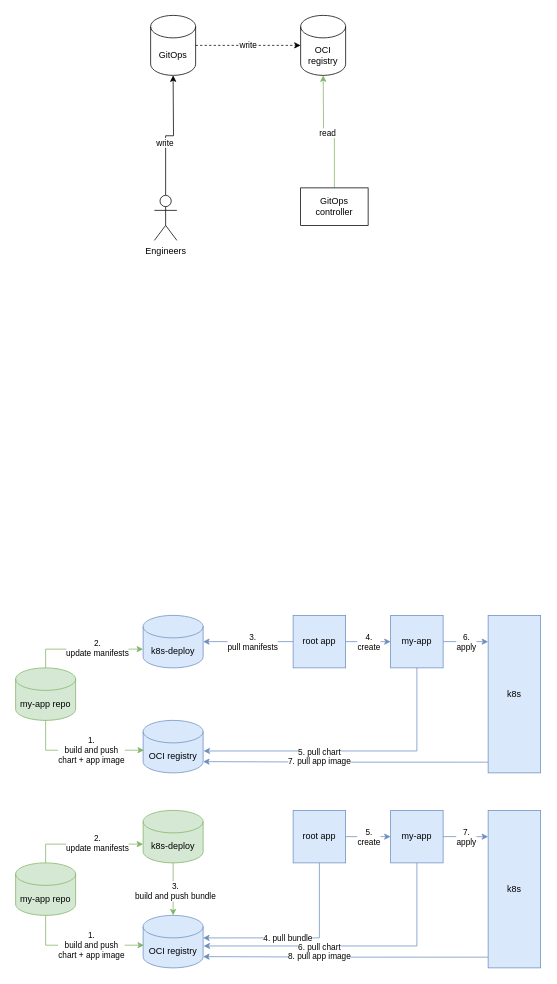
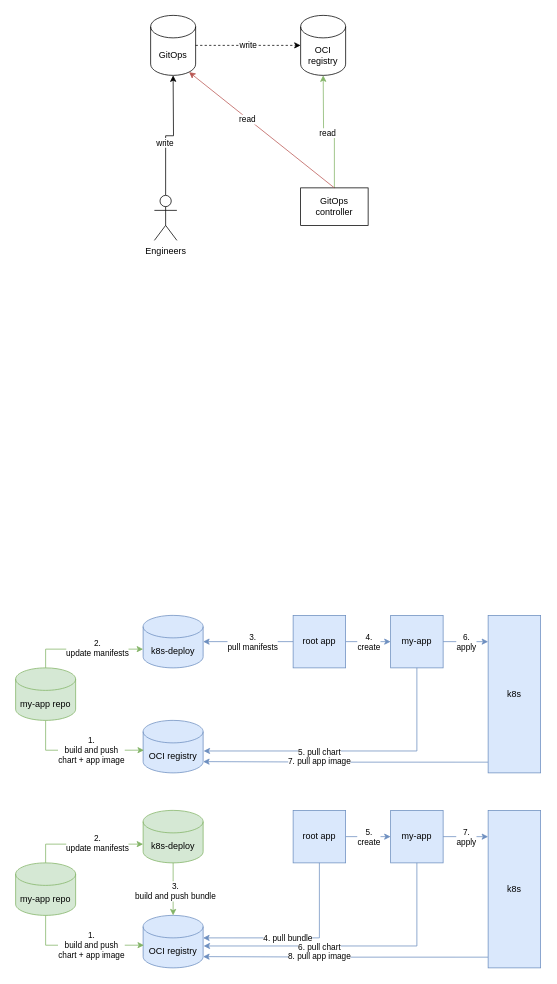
  <mxCell id="0" />
  <mxCell id="1" parent="0" />
  <mxCell id="2" value="OCI registry" style="shape=cylinder3;whiteSpace=wrap;html=1;boundedLbl=1;backgroundOutline=1;size=15;" parent="1" vertex="1"><mxGeometry x="400" y="20" width="60" height="80" as="geometry" /></mxCell>
  <mxCell id="3" value="GitOps" style="shape=cylinder3;whiteSpace=wrap;html=1;boundedLbl=1;backgroundOutline=1;size=15;" parent="1" vertex="1"><mxGeometry x="200" y="20" width="60" height="80" as="geometry" /></mxCell>
  <mxCell id="4" style="edgeStyle=orthogonalEdgeStyle;rounded=0;orthogonalLoop=1;jettySize=auto;html=1;" parent="1" source="6" edge="1"><mxGeometry relative="1" as="geometry"><mxPoint x="230" y="100" as="targetPoint" /></mxGeometry></mxCell>
  <mxCell id="5" value="&lt;div&gt;write&lt;/div&gt;" style="edgeLabel;html=1;align=center;verticalAlign=middle;resizable=0;points=[];" parent="4" vertex="1" connectable="0"><mxGeometry x="-0.167" y="2" relative="1" as="geometry"><mxPoint as="offset" /></mxGeometry></mxCell>
  <mxCell id="6" value="&lt;div&gt;Engineers&lt;/div&gt;" style="shape=umlActor;verticalLabelPosition=bottom;verticalAlign=top;html=1;outlineConnect=0;" parent="1" vertex="1"><mxGeometry x="205" y="260" width="30" height="60" as="geometry" /></mxCell>
  <mxCell id="7" style="edgeStyle=orthogonalEdgeStyle;rounded=0;orthogonalLoop=1;jettySize=auto;html=1;exitX=0.5;exitY=0;exitDx=0;exitDy=0;fillColor=#d5e8d4;strokeColor=#82b366;" parent="1" source="9" edge="1"><mxGeometry relative="1" as="geometry"><mxPoint x="430.095" y="100" as="targetPoint" /></mxGeometry></mxCell>
  <mxCell id="8" value="read" style="edgeLabel;html=1;align=center;verticalAlign=middle;resizable=0;points=[];" parent="7" vertex="1" connectable="0"><mxGeometry x="0.018" y="1" relative="1" as="geometry"><mxPoint as="offset" /></mxGeometry></mxCell>
  <mxCell id="9" value="GitOps controller" style="whiteSpace=wrap;html=1;aspect=fixed;" parent="1" vertex="1"><mxGeometry x="400" y="250" width="90" height="50" as="geometry" /></mxCell>
  <mxCell id="10" value="write" style="edgeStyle=orthogonalEdgeStyle;rounded=0;orthogonalLoop=1;jettySize=auto;html=1;entryX=0;entryY=0.5;entryDx=0;entryDy=0;entryPerimeter=0;dashed=1;" parent="1" source="3" target="2" edge="1"><mxGeometry relative="1" as="geometry" /></mxCell>
+ <mxCell id="11" style="rounded=0;orthogonalLoop=1;jettySize=auto;html=1;exitX=0.5;exitY=0;exitDx=0;exitDy=0;entryX=0.855;entryY=1;entryDx=0;entryDy=-4.35;entryPerimeter=0;strokeColor=#b85450;fillColor=#f8cecc;" parent="1" source="9" target="3" edge="1"><mxGeometry relative="1" as="geometry" /></mxCell>
+ <mxCell id="12" value="&lt;div&gt;read&lt;/div&gt;" style="edgeLabel;html=1;align=center;verticalAlign=middle;resizable=0;points=[];" parent="11" vertex="1" connectable="0"><mxGeometry x="0.196" y="1" relative="1" as="geometry"><mxPoint as="offset" /></mxGeometry></mxCell>
  <mxCell id="13" value="k8s-deploy" style="shape=cylinder3;whiteSpace=wrap;html=1;boundedLbl=1;backgroundOutline=1;size=15;fillColor=#dae8fc;strokeColor=#6c8ebf;" vertex="1" parent="1"><mxGeometry x="190" y="820" width="80" height="70" as="geometry" /></mxCell>
  <mxCell id="14" value="OCI registry" style="shape=cylinder3;whiteSpace=wrap;html=1;boundedLbl=1;backgroundOutline=1;size=15;fillColor=#dae8fc;strokeColor=#6c8ebf;" vertex="1" parent="1"><mxGeometry x="190" y="960" width="80" height="70" as="geometry" /></mxCell>
  <mxCell id="15" value="my-app repo" style="shape=cylinder3;whiteSpace=wrap;html=1;boundedLbl=1;backgroundOutline=1;size=15;fillColor=#d5e8d4;strokeColor=#82b366;" vertex="1" parent="1"><mxGeometry x="20" y="890" width="80" height="70" as="geometry" /></mxCell>
  <mxCell id="16" style="edgeStyle=orthogonalEdgeStyle;rounded=0;orthogonalLoop=1;jettySize=auto;html=1;entryX=0;entryY=0.5;entryDx=0;entryDy=0;fillColor=#dae8fc;strokeColor=#6c8ebf;" edge="1" parent="1" source="18" target="19"><mxGeometry relative="1" as="geometry" /></mxCell>
  <mxCell id="17" value="&lt;div&gt;4.&lt;/div&gt;&lt;div&gt;create&lt;/div&gt;" style="edgeLabel;html=1;align=center;verticalAlign=middle;resizable=0;points=[];" vertex="1" connectable="0" parent="16"><mxGeometry x="-0.33" y="-1" relative="1" as="geometry"><mxPoint x="10" y="-1" as="offset" /></mxGeometry></mxCell>
  <mxCell id="18" value="root app" style="rounded=0;whiteSpace=wrap;html=1;fillColor=#dae8fc;strokeColor=#6c8ebf;" vertex="1" parent="1"><mxGeometry x="390" y="820" width="70" height="70" as="geometry" /></mxCell>
  <mxCell id="19" value="my-app" style="rounded=0;whiteSpace=wrap;html=1;fillColor=#dae8fc;strokeColor=#6c8ebf;" vertex="1" parent="1"><mxGeometry x="520" y="820" width="70" height="70" as="geometry" /></mxCell>
  <mxCell id="20" value="k8s" style="rounded=0;whiteSpace=wrap;html=1;fillColor=#dae8fc;strokeColor=#6c8ebf;" vertex="1" parent="1"><mxGeometry x="650" y="820" width="70" height="210" as="geometry" /></mxCell>
  <mxCell id="21" style="edgeStyle=orthogonalEdgeStyle;rounded=0;orthogonalLoop=1;jettySize=auto;html=1;entryX=0;entryY=0.167;entryDx=0;entryDy=0;entryPerimeter=0;fillColor=#dae8fc;strokeColor=#6c8ebf;" edge="1" parent="1" source="19" target="20"><mxGeometry relative="1" as="geometry" /></mxCell>
  <mxCell id="22" value="6.&lt;div&gt;apply&lt;/div&gt;" style="edgeLabel;html=1;align=center;verticalAlign=middle;resizable=0;points=[];" vertex="1" connectable="0" parent="21"><mxGeometry x="-0.209" relative="1" as="geometry"><mxPoint x="6" as="offset" /></mxGeometry></mxCell>
  <mxCell id="23" style="edgeStyle=orthogonalEdgeStyle;rounded=0;orthogonalLoop=1;jettySize=auto;html=1;entryX=0;entryY=0;entryDx=0;entryDy=45;entryPerimeter=0;exitX=0.5;exitY=0;exitDx=0;exitDy=0;exitPerimeter=0;fillColor=#d5e8d4;strokeColor=#82b366;" edge="1" parent="1" source="15" target="13"><mxGeometry relative="1" as="geometry" /></mxCell>
  <mxCell id="24" value="&lt;div&gt;2.&lt;/div&gt;&lt;div&gt;update manifests&lt;/div&gt;" style="edgeLabel;html=1;align=center;verticalAlign=middle;resizable=0;points=[];" vertex="1" connectable="0" parent="23"><mxGeometry x="-0.097" y="-1" relative="1" as="geometry"><mxPoint x="23" y="-3" as="offset" /></mxGeometry></mxCell>
  <mxCell id="25" style="edgeStyle=orthogonalEdgeStyle;rounded=0;orthogonalLoop=1;jettySize=auto;html=1;entryX=0.014;entryY=0.568;entryDx=0;entryDy=0;entryPerimeter=0;exitX=0.5;exitY=1;exitDx=0;exitDy=0;exitPerimeter=0;fillColor=#d5e8d4;strokeColor=#82b366;" edge="1" parent="1" source="15" target="14"><mxGeometry relative="1" as="geometry" /></mxCell>
  <mxCell id="26" value="1.&lt;div&gt;build and push&lt;/div&gt;&lt;div&gt;chart + app image&lt;/div&gt;" style="edgeLabel;html=1;align=center;verticalAlign=middle;resizable=0;points=[];" vertex="1" connectable="0" parent="25"><mxGeometry x="-0.262" y="2" relative="1" as="geometry"><mxPoint x="37" y="2" as="offset" /></mxGeometry></mxCell>
  <mxCell id="27" style="edgeStyle=orthogonalEdgeStyle;rounded=0;orthogonalLoop=1;jettySize=auto;html=1;entryX=1;entryY=0.5;entryDx=0;entryDy=0;entryPerimeter=0;fillColor=#dae8fc;strokeColor=#6c8ebf;" edge="1" parent="1" source="18" target="13"><mxGeometry relative="1" as="geometry" /></mxCell>
  <mxCell id="28" value="&lt;div&gt;3.&lt;/div&gt;&lt;div&gt;pull manifests&lt;/div&gt;" style="edgeLabel;html=1;align=center;verticalAlign=middle;resizable=0;points=[];" vertex="1" connectable="0" parent="27"><mxGeometry x="0.296" y="-1" relative="1" as="geometry"><mxPoint x="23" y="1" as="offset" /></mxGeometry></mxCell>
  <mxCell id="29" style="edgeStyle=orthogonalEdgeStyle;rounded=0;orthogonalLoop=1;jettySize=auto;html=1;entryX=1;entryY=1;entryDx=0;entryDy=-15;entryPerimeter=0;exitX=-0.003;exitY=0.932;exitDx=0;exitDy=0;exitPerimeter=0;fillColor=#dae8fc;strokeColor=#6c8ebf;" edge="1" parent="1" source="20" target="14"><mxGeometry relative="1" as="geometry"><mxPoint x="690" y="1015" as="sourcePoint" /></mxGeometry></mxCell>
  <mxCell id="30" value="7. pull app image" style="edgeLabel;html=1;align=center;verticalAlign=middle;resizable=0;points=[];" vertex="1" connectable="0" parent="29"><mxGeometry x="0.214" y="-1" relative="1" as="geometry"><mxPoint x="5" as="offset" /></mxGeometry></mxCell>
  <mxCell id="31" style="edgeStyle=orthogonalEdgeStyle;rounded=0;orthogonalLoop=1;jettySize=auto;html=1;entryX=1.008;entryY=0.583;entryDx=0;entryDy=0;entryPerimeter=0;exitX=0.5;exitY=1;exitDx=0;exitDy=0;fillColor=#dae8fc;strokeColor=#6c8ebf;" edge="1" parent="1" source="19" target="14"><mxGeometry relative="1" as="geometry" /></mxCell>
  <mxCell id="32" value="5. pull chart" style="edgeLabel;html=1;align=center;verticalAlign=middle;resizable=0;points=[];" vertex="1" connectable="0" parent="31"><mxGeometry x="-0.071" y="1" relative="1" as="geometry"><mxPoint x="-57" as="offset" /></mxGeometry></mxCell>
  <mxCell id="33" value="k8s-deploy" style="shape=cylinder3;whiteSpace=wrap;html=1;boundedLbl=1;backgroundOutline=1;size=15;fillColor=#d5e8d4;strokeColor=#82b366;" vertex="1" parent="1"><mxGeometry x="190" y="1080" width="80" height="70" as="geometry" /></mxCell>
  <mxCell id="34" value="OCI registry" style="shape=cylinder3;whiteSpace=wrap;html=1;boundedLbl=1;backgroundOutline=1;size=15;fillColor=#dae8fc;strokeColor=#6c8ebf;" vertex="1" parent="1"><mxGeometry x="190" y="1220" width="80" height="70" as="geometry" /></mxCell>
  <mxCell id="35" value="my-app repo" style="shape=cylinder3;whiteSpace=wrap;html=1;boundedLbl=1;backgroundOutline=1;size=15;fillColor=#d5e8d4;strokeColor=#82b366;" vertex="1" parent="1"><mxGeometry x="20" y="1150" width="80" height="70" as="geometry" /></mxCell>
  <mxCell id="36" style="edgeStyle=orthogonalEdgeStyle;rounded=0;orthogonalLoop=1;jettySize=auto;html=1;entryX=0;entryY=0.5;entryDx=0;entryDy=0;fillColor=#dae8fc;strokeColor=#6c8ebf;" edge="1" parent="1" source="38" target="39"><mxGeometry relative="1" as="geometry" /></mxCell>
  <mxCell id="37" value="&lt;div&gt;5.&lt;/div&gt;&lt;div&gt;create&lt;/div&gt;" style="edgeLabel;html=1;align=center;verticalAlign=middle;resizable=0;points=[];" vertex="1" connectable="0" parent="36"><mxGeometry x="-0.33" y="-1" relative="1" as="geometry"><mxPoint x="10" y="-1" as="offset" /></mxGeometry></mxCell>
  <mxCell id="38" value="root app" style="rounded=0;whiteSpace=wrap;html=1;fillColor=#dae8fc;strokeColor=#6c8ebf;" vertex="1" parent="1"><mxGeometry x="390" y="1080" width="70" height="70" as="geometry" /></mxCell>
  <mxCell id="39" value="my-app" style="rounded=0;whiteSpace=wrap;html=1;fillColor=#dae8fc;strokeColor=#6c8ebf;" vertex="1" parent="1"><mxGeometry x="520" y="1080" width="70" height="70" as="geometry" /></mxCell>
  <mxCell id="40" value="k8s" style="rounded=0;whiteSpace=wrap;html=1;fillColor=#dae8fc;strokeColor=#6c8ebf;" vertex="1" parent="1"><mxGeometry x="650" y="1080" width="70" height="210" as="geometry" /></mxCell>
  <mxCell id="41" style="edgeStyle=orthogonalEdgeStyle;rounded=0;orthogonalLoop=1;jettySize=auto;html=1;entryX=0;entryY=0.167;entryDx=0;entryDy=0;entryPerimeter=0;fillColor=#dae8fc;strokeColor=#6c8ebf;" edge="1" parent="1" source="39" target="40"><mxGeometry relative="1" as="geometry" /></mxCell>
  <mxCell id="42" value="7.&lt;div&gt;apply&lt;/div&gt;" style="edgeLabel;html=1;align=center;verticalAlign=middle;resizable=0;points=[];" vertex="1" connectable="0" parent="41"><mxGeometry x="-0.209" relative="1" as="geometry"><mxPoint x="6" as="offset" /></mxGeometry></mxCell>
  <mxCell id="43" style="edgeStyle=orthogonalEdgeStyle;rounded=0;orthogonalLoop=1;jettySize=auto;html=1;entryX=0;entryY=0;entryDx=0;entryDy=45;entryPerimeter=0;exitX=0.5;exitY=0;exitDx=0;exitDy=0;exitPerimeter=0;fillColor=#d5e8d4;strokeColor=#82b366;" edge="1" parent="1" source="35" target="33"><mxGeometry relative="1" as="geometry" /></mxCell>
  <mxCell id="44" value="2.&lt;br&gt;&lt;div&gt;update manifests&lt;/div&gt;" style="edgeLabel;html=1;align=center;verticalAlign=middle;resizable=0;points=[];" vertex="1" connectable="0" parent="43"><mxGeometry x="-0.097" y="-1" relative="1" as="geometry"><mxPoint x="23" y="-3" as="offset" /></mxGeometry></mxCell>
  <mxCell id="45" style="edgeStyle=orthogonalEdgeStyle;rounded=0;orthogonalLoop=1;jettySize=auto;html=1;entryX=0.014;entryY=0.568;entryDx=0;entryDy=0;entryPerimeter=0;exitX=0.5;exitY=1;exitDx=0;exitDy=0;exitPerimeter=0;fillColor=#d5e8d4;strokeColor=#82b366;" edge="1" parent="1" source="35" target="34"><mxGeometry relative="1" as="geometry" /></mxCell>
  <mxCell id="46" value="&lt;div&gt;1.&lt;br&gt;&lt;/div&gt;&lt;div&gt;build and push&lt;/div&gt;&lt;div&gt;chart + app image&lt;/div&gt;" style="edgeLabel;html=1;align=center;verticalAlign=middle;resizable=0;points=[];" vertex="1" connectable="0" parent="45"><mxGeometry x="-0.262" y="2" relative="1" as="geometry"><mxPoint x="37" y="2" as="offset" /></mxGeometry></mxCell>
  <mxCell id="47" style="edgeStyle=orthogonalEdgeStyle;rounded=0;orthogonalLoop=1;jettySize=auto;html=1;entryX=1;entryY=0.429;entryDx=0;entryDy=0;entryPerimeter=0;fillColor=#dae8fc;strokeColor=#6c8ebf;exitX=0.5;exitY=1;exitDx=0;exitDy=0;" edge="1" parent="1" source="38" target="34"><mxGeometry relative="1" as="geometry" /></mxCell>
  <mxCell id="48" value="4. pull bundle" style="edgeLabel;html=1;align=center;verticalAlign=middle;resizable=0;points=[];" vertex="1" connectable="0" parent="47"><mxGeometry x="0.296" y="-1" relative="1" as="geometry"><mxPoint x="23" y="1" as="offset" /></mxGeometry></mxCell>
  <mxCell id="49" style="edgeStyle=orthogonalEdgeStyle;rounded=0;orthogonalLoop=1;jettySize=auto;html=1;entryX=1;entryY=1;entryDx=0;entryDy=-15;entryPerimeter=0;exitX=-0.003;exitY=0.932;exitDx=0;exitDy=0;exitPerimeter=0;fillColor=#dae8fc;strokeColor=#6c8ebf;" edge="1" parent="1" source="40" target="34"><mxGeometry relative="1" as="geometry"><mxPoint x="690" y="1275" as="sourcePoint" /></mxGeometry></mxCell>
  <mxCell id="50" value="8. pull app image" style="edgeLabel;html=1;align=center;verticalAlign=middle;resizable=0;points=[];" vertex="1" connectable="0" parent="49"><mxGeometry x="0.214" y="-1" relative="1" as="geometry"><mxPoint x="5" as="offset" /></mxGeometry></mxCell>
  <mxCell id="51" style="edgeStyle=orthogonalEdgeStyle;rounded=0;orthogonalLoop=1;jettySize=auto;html=1;entryX=1.008;entryY=0.583;entryDx=0;entryDy=0;entryPerimeter=0;exitX=0.5;exitY=1;exitDx=0;exitDy=0;fillColor=#dae8fc;strokeColor=#6c8ebf;" edge="1" parent="1" source="39" target="34"><mxGeometry relative="1" as="geometry" /></mxCell>
  <mxCell id="52" value="6. pull chart" style="edgeLabel;html=1;align=center;verticalAlign=middle;resizable=0;points=[];" vertex="1" connectable="0" parent="51"><mxGeometry x="-0.071" y="1" relative="1" as="geometry"><mxPoint x="-57" as="offset" /></mxGeometry></mxCell>
  <mxCell id="53" style="edgeStyle=orthogonalEdgeStyle;rounded=0;orthogonalLoop=1;jettySize=auto;html=1;fillColor=#d5e8d4;strokeColor=#82b366;" edge="1" parent="1" source="33"><mxGeometry relative="1" as="geometry"><mxPoint x="230" y="1220" as="targetPoint" /></mxGeometry></mxCell>
  <mxCell id="54" value="3.&lt;br&gt;&lt;div&gt;build and push bundle&lt;/div&gt;" style="edgeLabel;html=1;align=center;verticalAlign=middle;resizable=0;points=[];" vertex="1" connectable="0" parent="53"><mxGeometry x="0.068" y="2" relative="1" as="geometry"><mxPoint as="offset" /></mxGeometry></mxCell>
